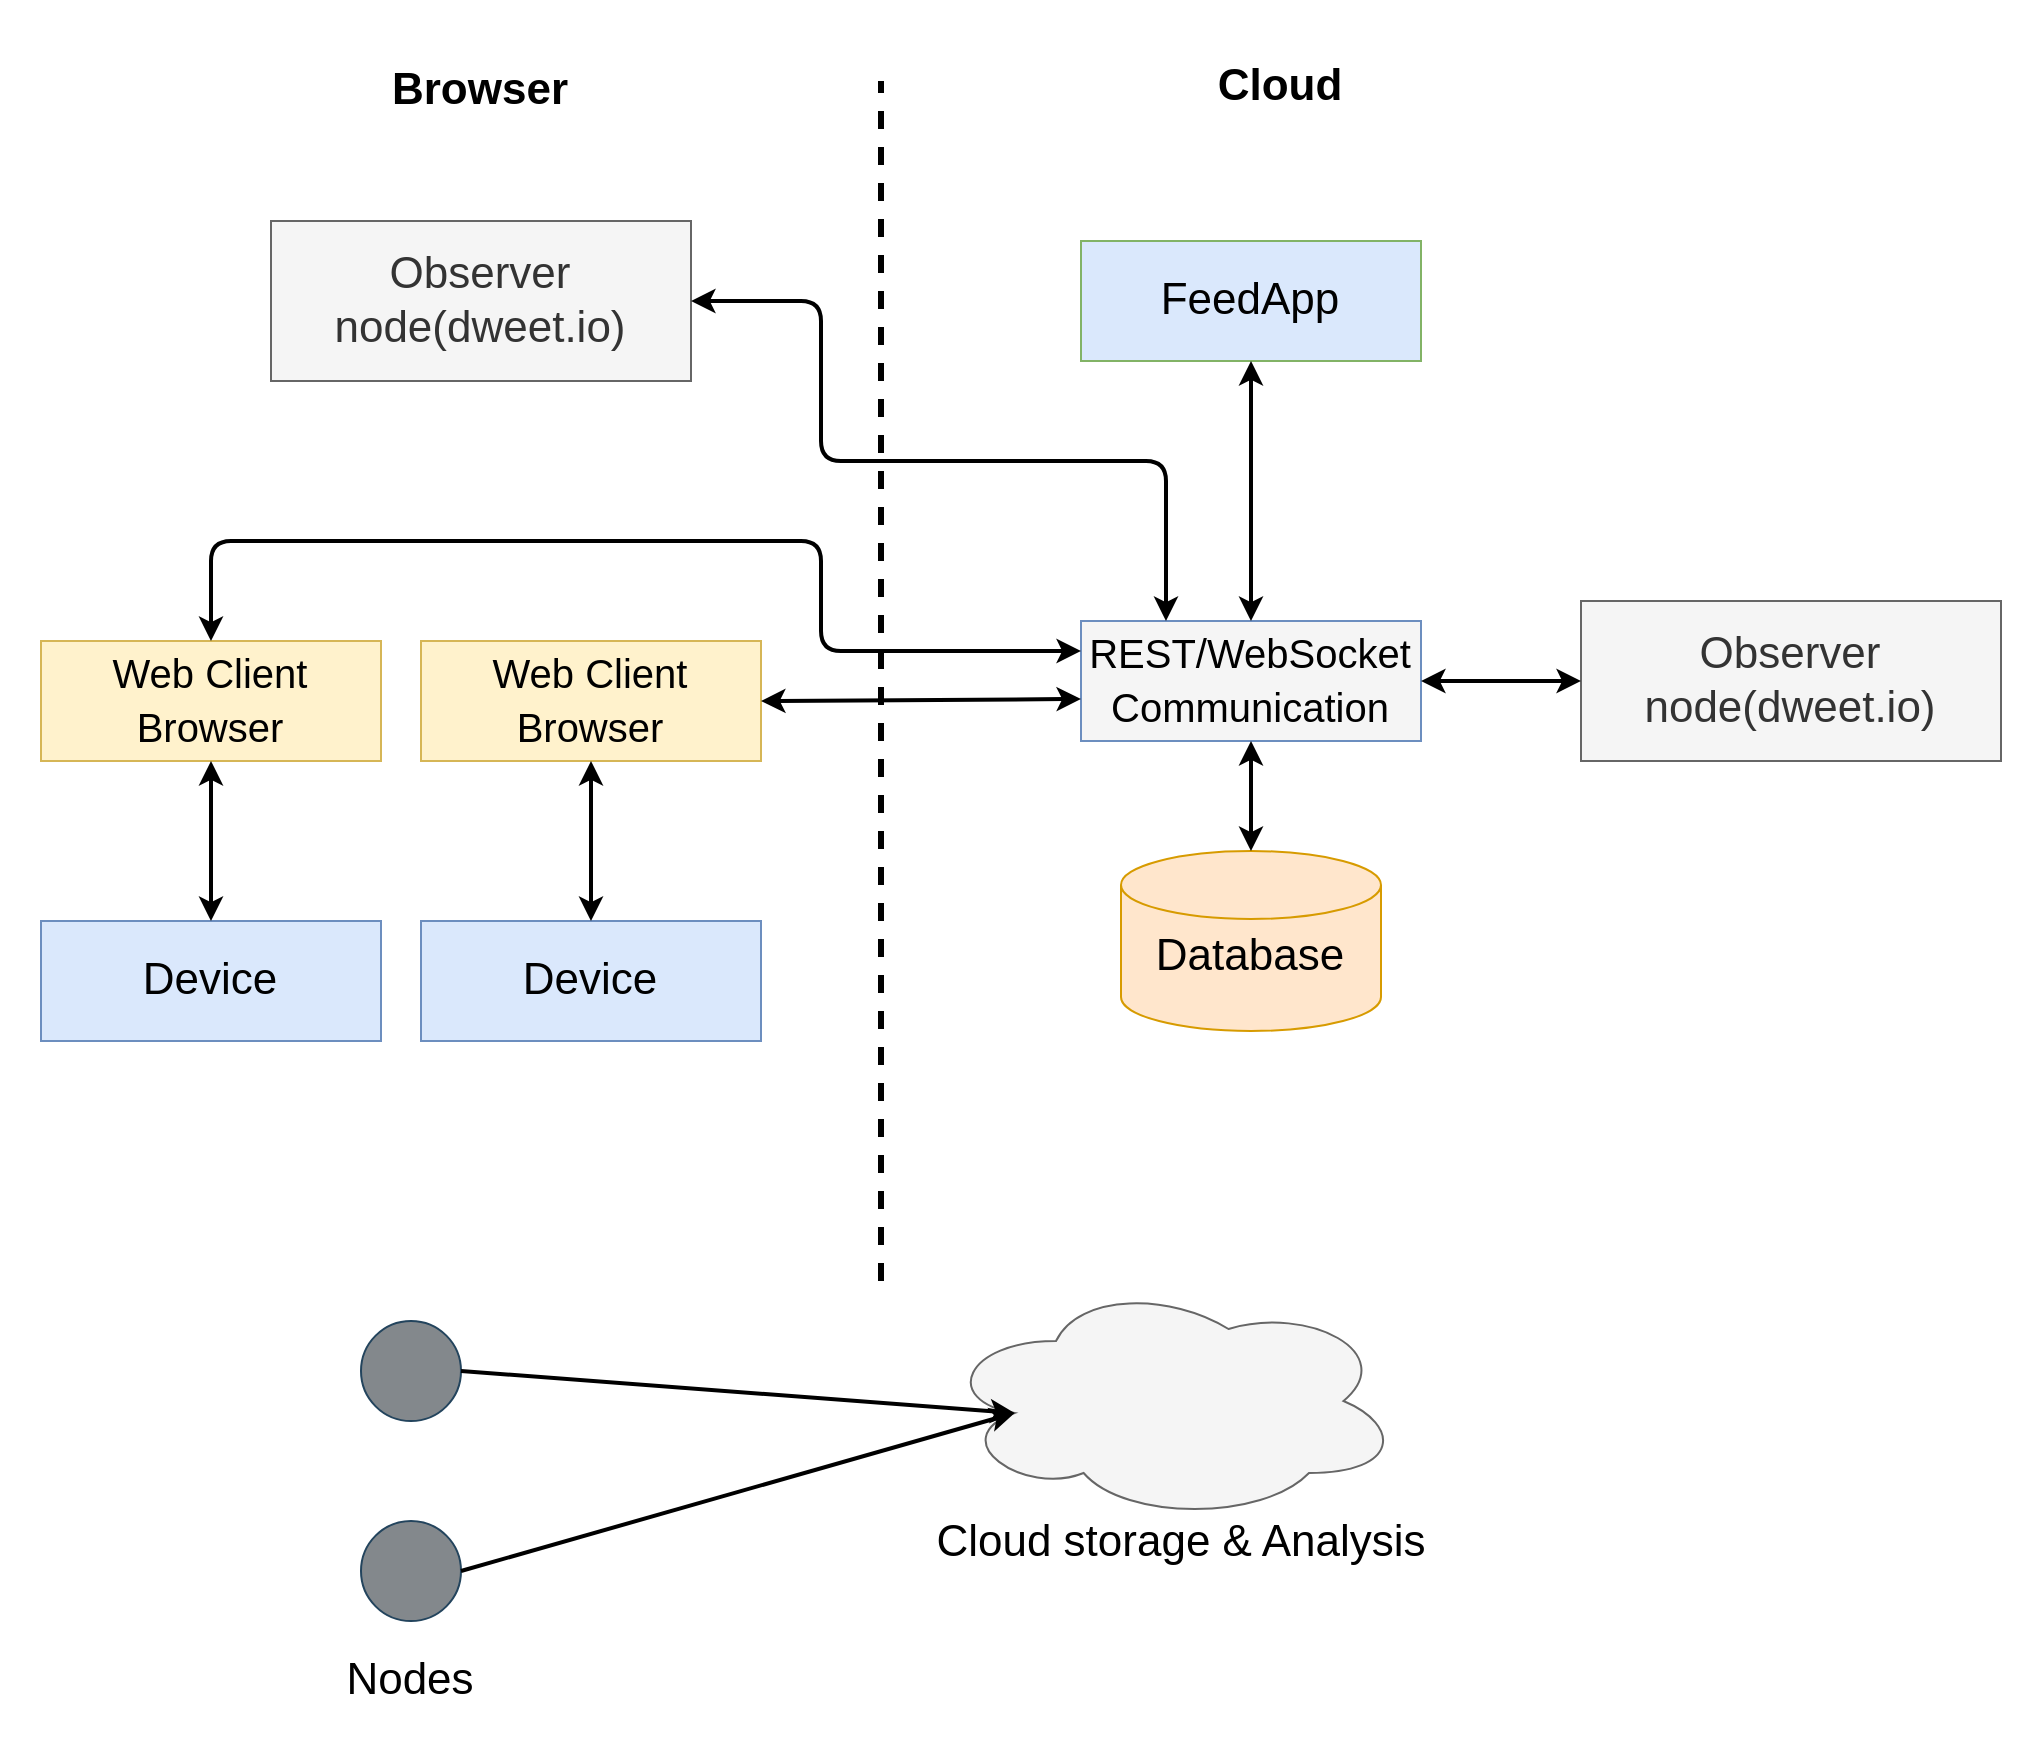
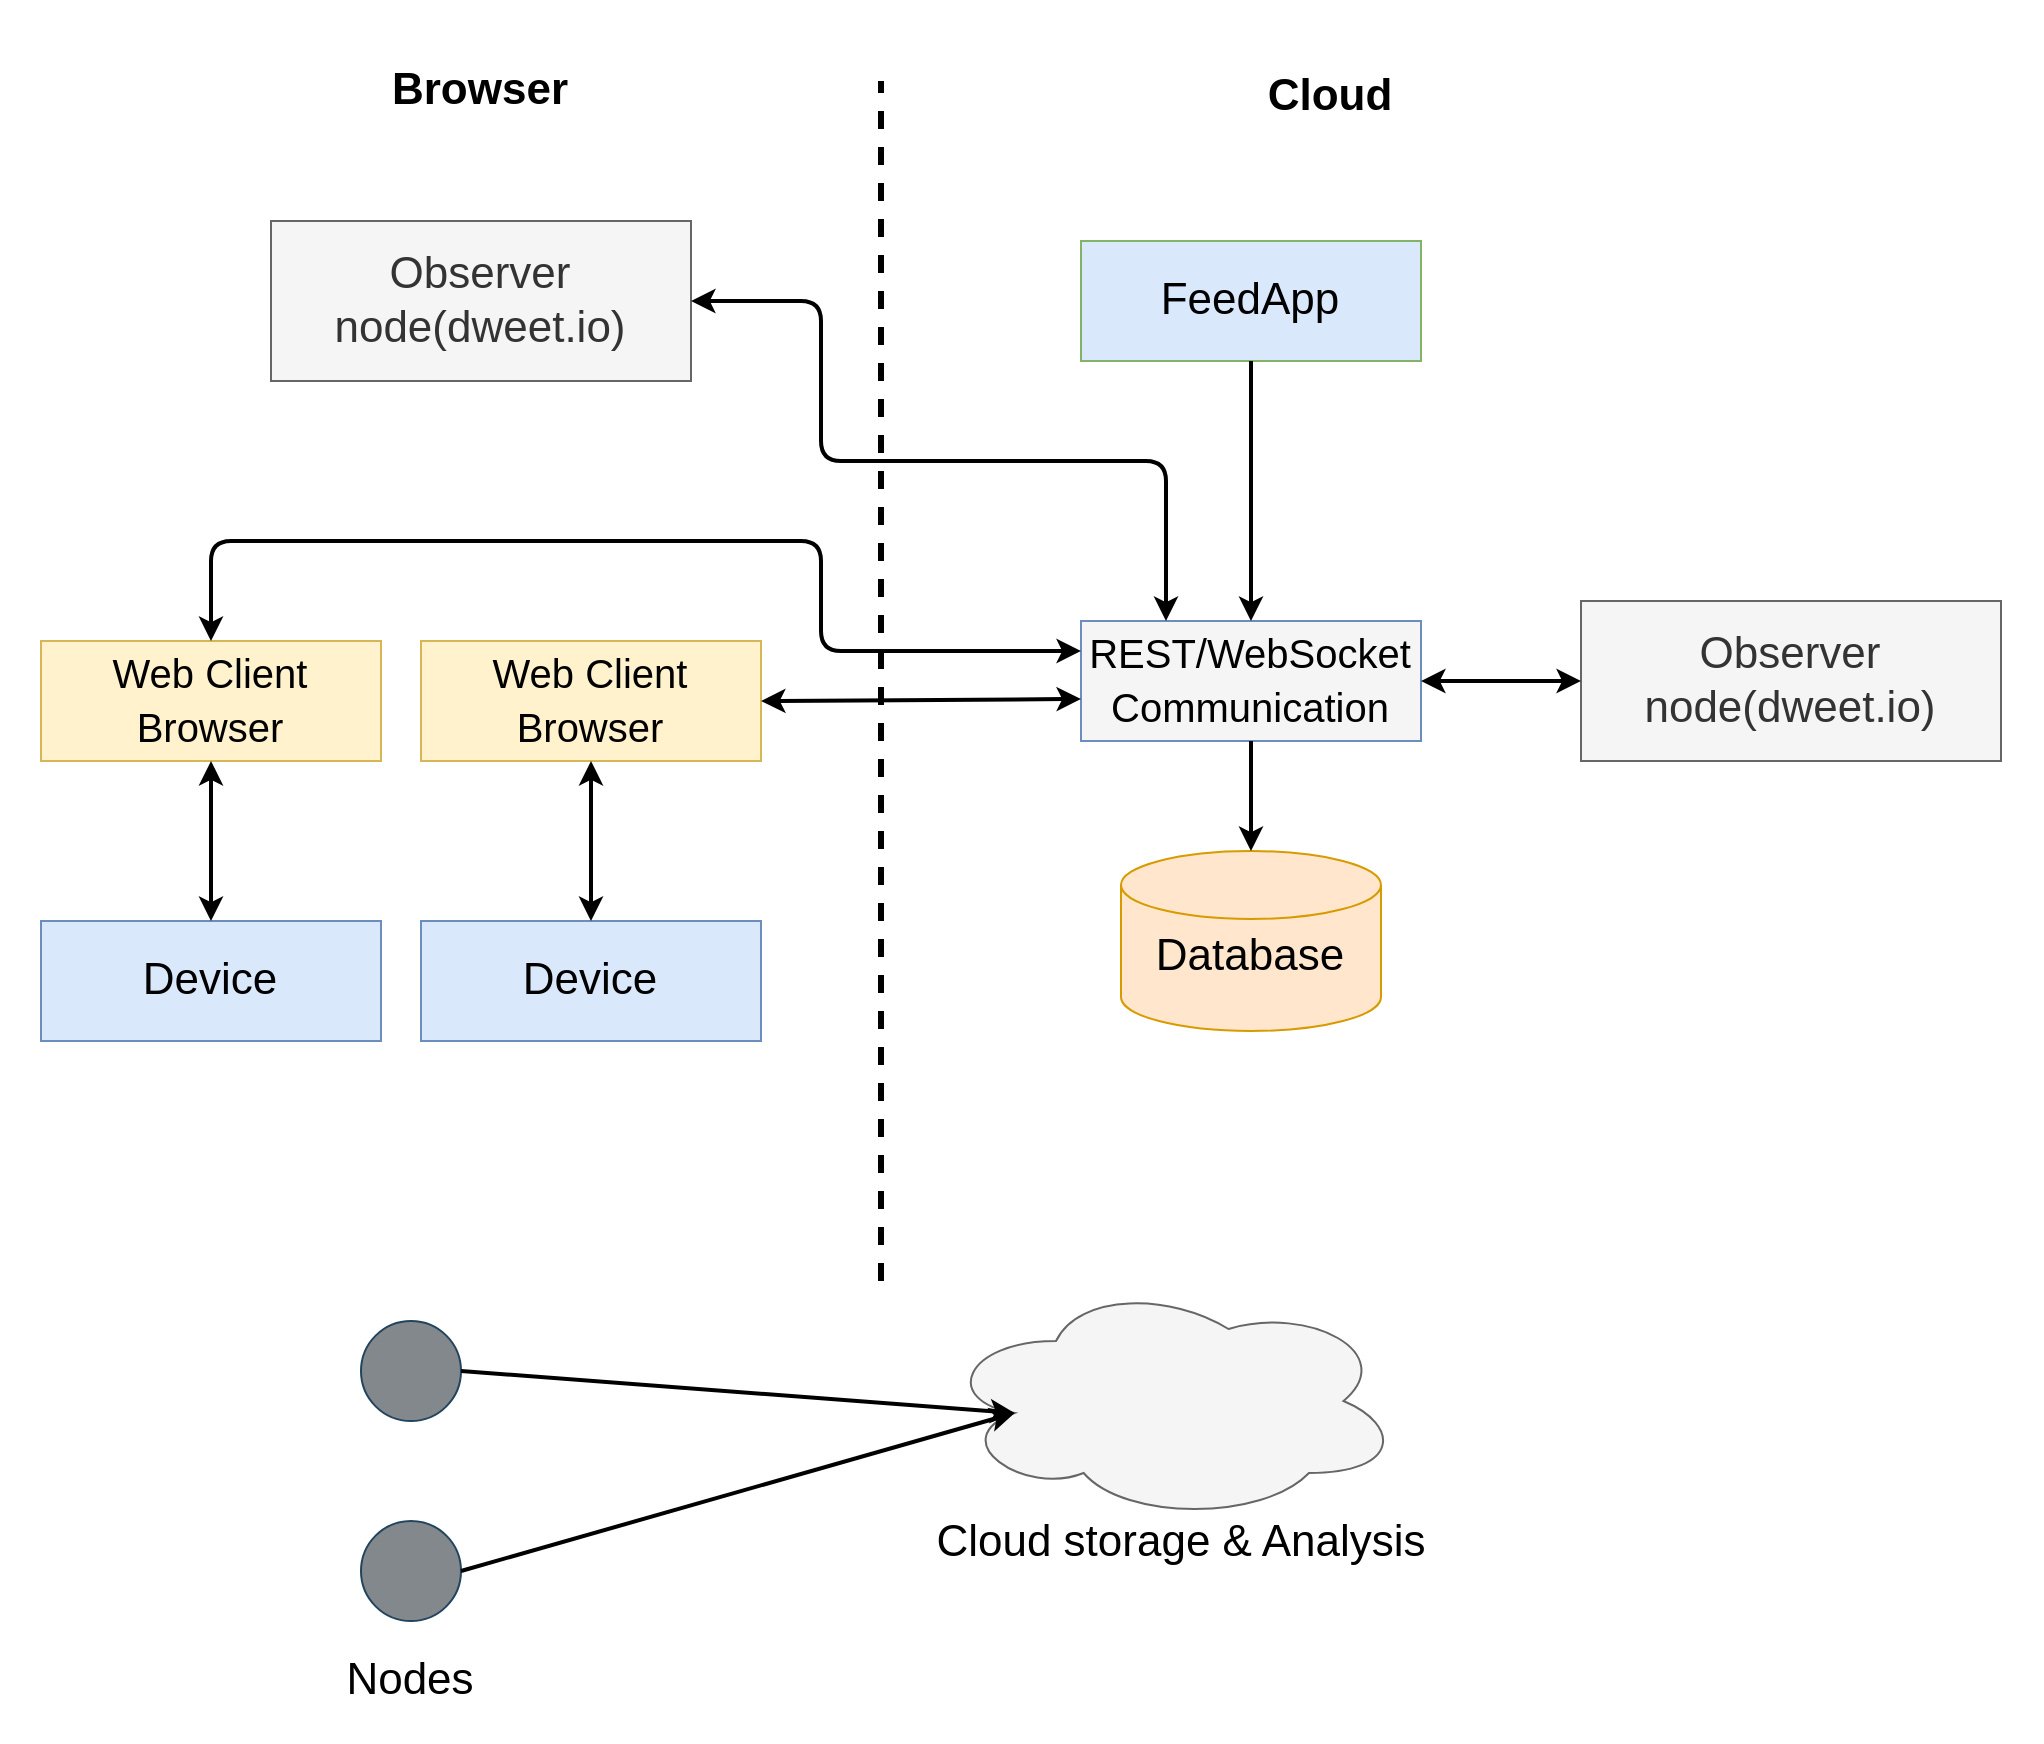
  <mxCell id="0" />
  <mxCell id="1" parent="0" />
  <mxCell id="2" value="" style="endArrow=none;dashed=1;html=1;fontStyle=1;strokeWidth=3;" edge="1" parent="1"><mxGeometry width="50" height="50" relative="1" as="geometry"><mxPoint x="440" y="640" as="sourcePoint" /><mxPoint x="440" y="40" as="targetPoint" /></mxGeometry></mxCell>
  <mxCell id="3" value="Browser" style="text;html=1;strokeColor=none;fillColor=none;align=center;verticalAlign=middle;whiteSpace=wrap;rounded=0;fontStyle=1;fontSize=22;" vertex="1" parent="1"><mxGeometry x="170" y="20" width="140" height="50" as="geometry" /></mxCell>
- <mxCell id="4" value="Cloud" style="text;html=1;strokeColor=none;fillColor=none;align=center;verticalAlign=middle;whiteSpace=wrap;rounded=0;fontSize=22;fontStyle=1" vertex="1" parent="1"><mxGeometry x="580" y="20" width="120" height="45" as="geometry" /></mxCell>
+ <mxCell id="4" value="Cloud" style="text;html=1;strokeColor=none;fillColor=none;align=center;verticalAlign=middle;whiteSpace=wrap;rounded=0;fontSize=22;fontStyle=1" vertex="1" parent="1"><mxGeometry x="605" y="25" width="120" height="45" as="geometry" /></mxCell>
  <mxCell id="5" value="Device" style="rounded=0;whiteSpace=wrap;html=1;fontSize=22;fillColor=#dae8fc;strokeColor=#6c8ebf;" vertex="1" parent="1"><mxGeometry x="210" y="460" width="170" height="60" as="geometry" /></mxCell>
  <mxCell id="6" value="&lt;font style=&quot;font-size: 20px&quot;&gt;Web Client Browser&lt;/font&gt;" style="rounded=0;whiteSpace=wrap;html=1;fontSize=22;fillColor=#fff2cc;strokeColor=#d6b656;" vertex="1" parent="1"><mxGeometry x="210" y="320" width="170" height="60" as="geometry" /></mxCell>
  <mxCell id="7" value="" style="endArrow=classic;startArrow=classic;html=1;strokeWidth=2;fontSize=22;entryX=0.5;entryY=1;entryDx=0;entryDy=0;exitX=0.5;exitY=0;exitDx=0;exitDy=0;" edge="1" parent="1" source="5" target="6"><mxGeometry width="50" height="50" relative="1" as="geometry"><mxPoint x="270" y="450" as="sourcePoint" /><mxPoint x="320" y="400" as="targetPoint" /></mxGeometry></mxCell>
  <mxCell id="8" value="&lt;font style=&quot;font-size: 20px&quot;&gt;REST/WebSocket Communication&lt;/font&gt;" style="rounded=0;whiteSpace=wrap;html=1;fontSize=22;fillColor=#f5f5f5;strokeColor=#6c8ebf;" vertex="1" parent="1"><mxGeometry x="540" y="310" width="170" height="60" as="geometry" /></mxCell>
  <mxCell id="9" value="" style="endArrow=classic;startArrow=classic;html=1;strokeWidth=2;fontSize=22;entryX=0;entryY=0.65;entryDx=0;entryDy=0;exitX=1;exitY=0.5;exitDx=0;exitDy=0;entryPerimeter=0;" edge="1" parent="1" source="6" target="8"><mxGeometry width="50" height="50" relative="1" as="geometry"><mxPoint x="380" y="370" as="sourcePoint" /><mxPoint x="430" y="320" as="targetPoint" /></mxGeometry></mxCell>
  <mxCell id="10" value="FeedApp" style="rounded=0;whiteSpace=wrap;html=1;fontSize=22;fillColor=#dae8fc;strokeColor=#82b366;" vertex="1" parent="1"><mxGeometry x="540" y="120" width="170" height="60" as="geometry" /></mxCell>
- <mxCell id="11" value="" style="endArrow=classic;startArrow=classic;html=1;strokeWidth=2;fontSize=22;entryX=0.5;entryY=1;entryDx=0;entryDy=0;exitX=0.5;exitY=0;exitDx=0;exitDy=0;" edge="1" parent="1" source="8" target="10"><mxGeometry width="50" height="50" relative="1" as="geometry"><mxPoint x="600" y="270" as="sourcePoint" /><mxPoint x="650" y="220" as="targetPoint" /></mxGeometry></mxCell>
+ <mxCell id="11" value="" style="endArrow=none;startArrow=classic;html=1;strokeWidth=2;fontSize=22;entryX=0.5;entryY=1;entryDx=0;entryDy=0;exitX=0.5;exitY=0;exitDx=0;exitDy=0;" edge="1" parent="1" source="8" target="10"><mxGeometry width="50" height="50" relative="1" as="geometry"><mxPoint x="600" y="270" as="sourcePoint" /><mxPoint x="650" y="220" as="targetPoint" /></mxGeometry></mxCell>
  <mxCell id="12" value="&lt;p style=&quot;line-height: 120%&quot;&gt;Database&lt;/p&gt;" style="shape=cylinder2;whiteSpace=wrap;html=1;boundedLbl=1;backgroundOutline=1;size=17;fontSize=22;fillColor=#ffe6cc;strokeColor=#d79b00;verticalAlign=bottom;" vertex="1" parent="1"><mxGeometry x="560" y="425" width="130" height="90" as="geometry" /></mxCell>
- <mxCell id="13" value="" style="endArrow=classic;startArrow=classic;html=1;strokeWidth=2;fontSize=22;entryX=0.5;entryY=1;entryDx=0;entryDy=0;" edge="1" parent="1" source="12" target="8"><mxGeometry width="50" height="50" relative="1" as="geometry"><mxPoint x="625" y="420" as="sourcePoint" /><mxPoint x="650" y="380" as="targetPoint" /></mxGeometry></mxCell>
+ <mxCell id="13" value="" style="endArrow=none;startArrow=classic;html=1;strokeWidth=2;fontSize=22;entryX=0.5;entryY=1;entryDx=0;entryDy=0;" edge="1" parent="1" source="12" target="8"><mxGeometry width="50" height="50" relative="1" as="geometry"><mxPoint x="625" y="420" as="sourcePoint" /><mxPoint x="650" y="380" as="targetPoint" /></mxGeometry></mxCell>
  <mxCell id="14" value="" style="ellipse;whiteSpace=wrap;html=1;aspect=fixed;fontSize=22;strokeColor=#23445d;fillColor=#83888C;" vertex="1" parent="1"><mxGeometry x="180" y="760" width="50" height="50" as="geometry" /></mxCell>
  <mxCell id="15" value="" style="ellipse;shape=cloud;whiteSpace=wrap;html=1;fontSize=22;fillColor=#f5f5f5;strokeColor=#666666;fontColor=#333333;" vertex="1" parent="1"><mxGeometry x="470" y="640" width="230" height="120" as="geometry" /></mxCell>
  <mxCell id="16" value="" style="endArrow=classic;html=1;strokeWidth=2;fontSize=22;exitX=1;exitY=0.5;exitDx=0;exitDy=0;entryX=0.16;entryY=0.55;entryDx=0;entryDy=0;entryPerimeter=0;" edge="1" parent="1" source="14" target="15"><mxGeometry width="50" height="50" relative="1" as="geometry"><mxPoint x="320" y="730" as="sourcePoint" /><mxPoint x="370" y="680" as="targetPoint" /></mxGeometry></mxCell>
  <mxCell id="17" value="Cloud storage &amp;amp; Analysis" style="text;html=1;strokeColor=none;fillColor=none;align=center;verticalAlign=middle;whiteSpace=wrap;rounded=0;fontSize=22;" vertex="1" parent="1"><mxGeometry x="452.5" y="770" width="275" as="geometry" /></mxCell>
  <mxCell id="18" value="Nodes" style="text;html=1;strokeColor=none;fillColor=none;align=center;verticalAlign=middle;whiteSpace=wrap;rounded=0;fontSize=22;" vertex="1" parent="1"><mxGeometry x="185" y="830" width="40" height="20" as="geometry" /></mxCell>
  <mxCell id="19" value="Device" style="rounded=0;whiteSpace=wrap;html=1;fontSize=22;fillColor=#dae8fc;strokeColor=#6c8ebf;" vertex="1" parent="1"><mxGeometry x="20" y="460" width="170" height="60" as="geometry" /></mxCell>
  <mxCell id="20" value="&lt;span style=&quot;font-size: 20px&quot;&gt;Web Client Browser&lt;/span&gt;" style="rounded=0;whiteSpace=wrap;html=1;fontSize=22;fillColor=#fff2cc;strokeColor=#d6b656;" vertex="1" parent="1"><mxGeometry x="20" y="320" width="170" height="60" as="geometry" /></mxCell>
  <mxCell id="21" value="" style="endArrow=classic;startArrow=classic;html=1;strokeWidth=2;fontSize=22;entryX=0.5;entryY=1;entryDx=0;entryDy=0;exitX=0.5;exitY=0;exitDx=0;exitDy=0;" edge="1" parent="1" source="19" target="20"><mxGeometry width="50" height="50" relative="1" as="geometry"><mxPoint x="80" y="450" as="sourcePoint" /><mxPoint x="130" y="400" as="targetPoint" /></mxGeometry></mxCell>
  <mxCell id="22" value="" style="endArrow=classic;startArrow=classic;html=1;strokeWidth=2;fontSize=22;edgeStyle=orthogonalEdgeStyle;exitX=0.5;exitY=0;exitDx=0;exitDy=0;entryX=0;entryY=0.25;entryDx=0;entryDy=0;" edge="1" parent="1" source="20" target="8"><mxGeometry width="50" height="50" relative="1" as="geometry"><mxPoint y="260" as="sourcePoint" x="140" /><mxPoint x="190" y="210" as="targetPoint" /><Array as="points"><mxPoint x="105" y="270" /><mxPoint x="410" y="270" /><mxPoint x="410" y="325" /></Array></mxGeometry></mxCell>
  <mxCell id="23" value="" style="ellipse;whiteSpace=wrap;html=1;aspect=fixed;fontSize=22;strokeColor=#23445d;fillColor=#83888C;" vertex="1" parent="1"><mxGeometry x="180" y="660" width="50" height="50" as="geometry" /></mxCell>
  <mxCell id="24" value="" style="endArrow=classic;html=1;strokeWidth=2;fontSize=22;exitX=1;exitY=0.5;exitDx=0;exitDy=0;entryX=0.16;entryY=0.55;entryDx=0;entryDy=0;entryPerimeter=0;" edge="1" parent="1" source="23" target="15"><mxGeometry width="50" height="50" relative="1" as="geometry"><mxPoint x="240" y="699" as="sourcePoint" /><mxPoint x="516.8" y="620" as="targetPoint" /></mxGeometry></mxCell>
  <mxCell id="25" value="Observer node(dweet.io)" style="whiteSpace=wrap;html=1;fillColor=#f5f5f5;fontSize=22;strokeColor=#666666;fontColor=#333333;" vertex="1" parent="1"><mxGeometry x="790" y="300" width="210" height="80" as="geometry" /></mxCell>
  <mxCell id="26" value="" style="endArrow=classic;startArrow=classic;html=1;strokeWidth=2;fontSize=22;exitX=1;exitY=0.5;exitDx=0;exitDy=0;entryX=0;entryY=0.5;entryDx=0;entryDy=0;" edge="1" parent="1" source="8" target="25"><mxGeometry width="50" height="50" relative="1" as="geometry"><mxPoint x="760" y="360" as="sourcePoint" /><mxPoint x="810" y="310" as="targetPoint" /></mxGeometry></mxCell>
  <mxCell id="27" value="Observer node(dweet.io)" style="whiteSpace=wrap;html=1;fillColor=#f5f5f5;fontSize=22;strokeColor=#666666;fontColor=#333333;" vertex="1" parent="1"><mxGeometry x="135" y="110" width="210" height="80" as="geometry" /></mxCell>
  <mxCell id="28" value="" style="endArrow=classic;startArrow=classic;html=1;strokeWidth=2;fontSize=22;exitX=1;exitY=0.5;exitDx=0;exitDy=0;entryX=0.25;entryY=0;entryDx=0;entryDy=0;edgeStyle=orthogonalEdgeStyle;elbow=vertical;" edge="1" parent="1" source="27" target="8"><mxGeometry width="50" height="50" relative="1" as="geometry"><mxPoint x="370" y="180" as="sourcePoint" /><mxPoint x="420" y="130" as="targetPoint" /><Array as="points"><mxPoint x="410" y="150" /><mxPoint x="410" y="230" /><mxPoint x="583" y="230" /></Array></mxGeometry></mxCell>
